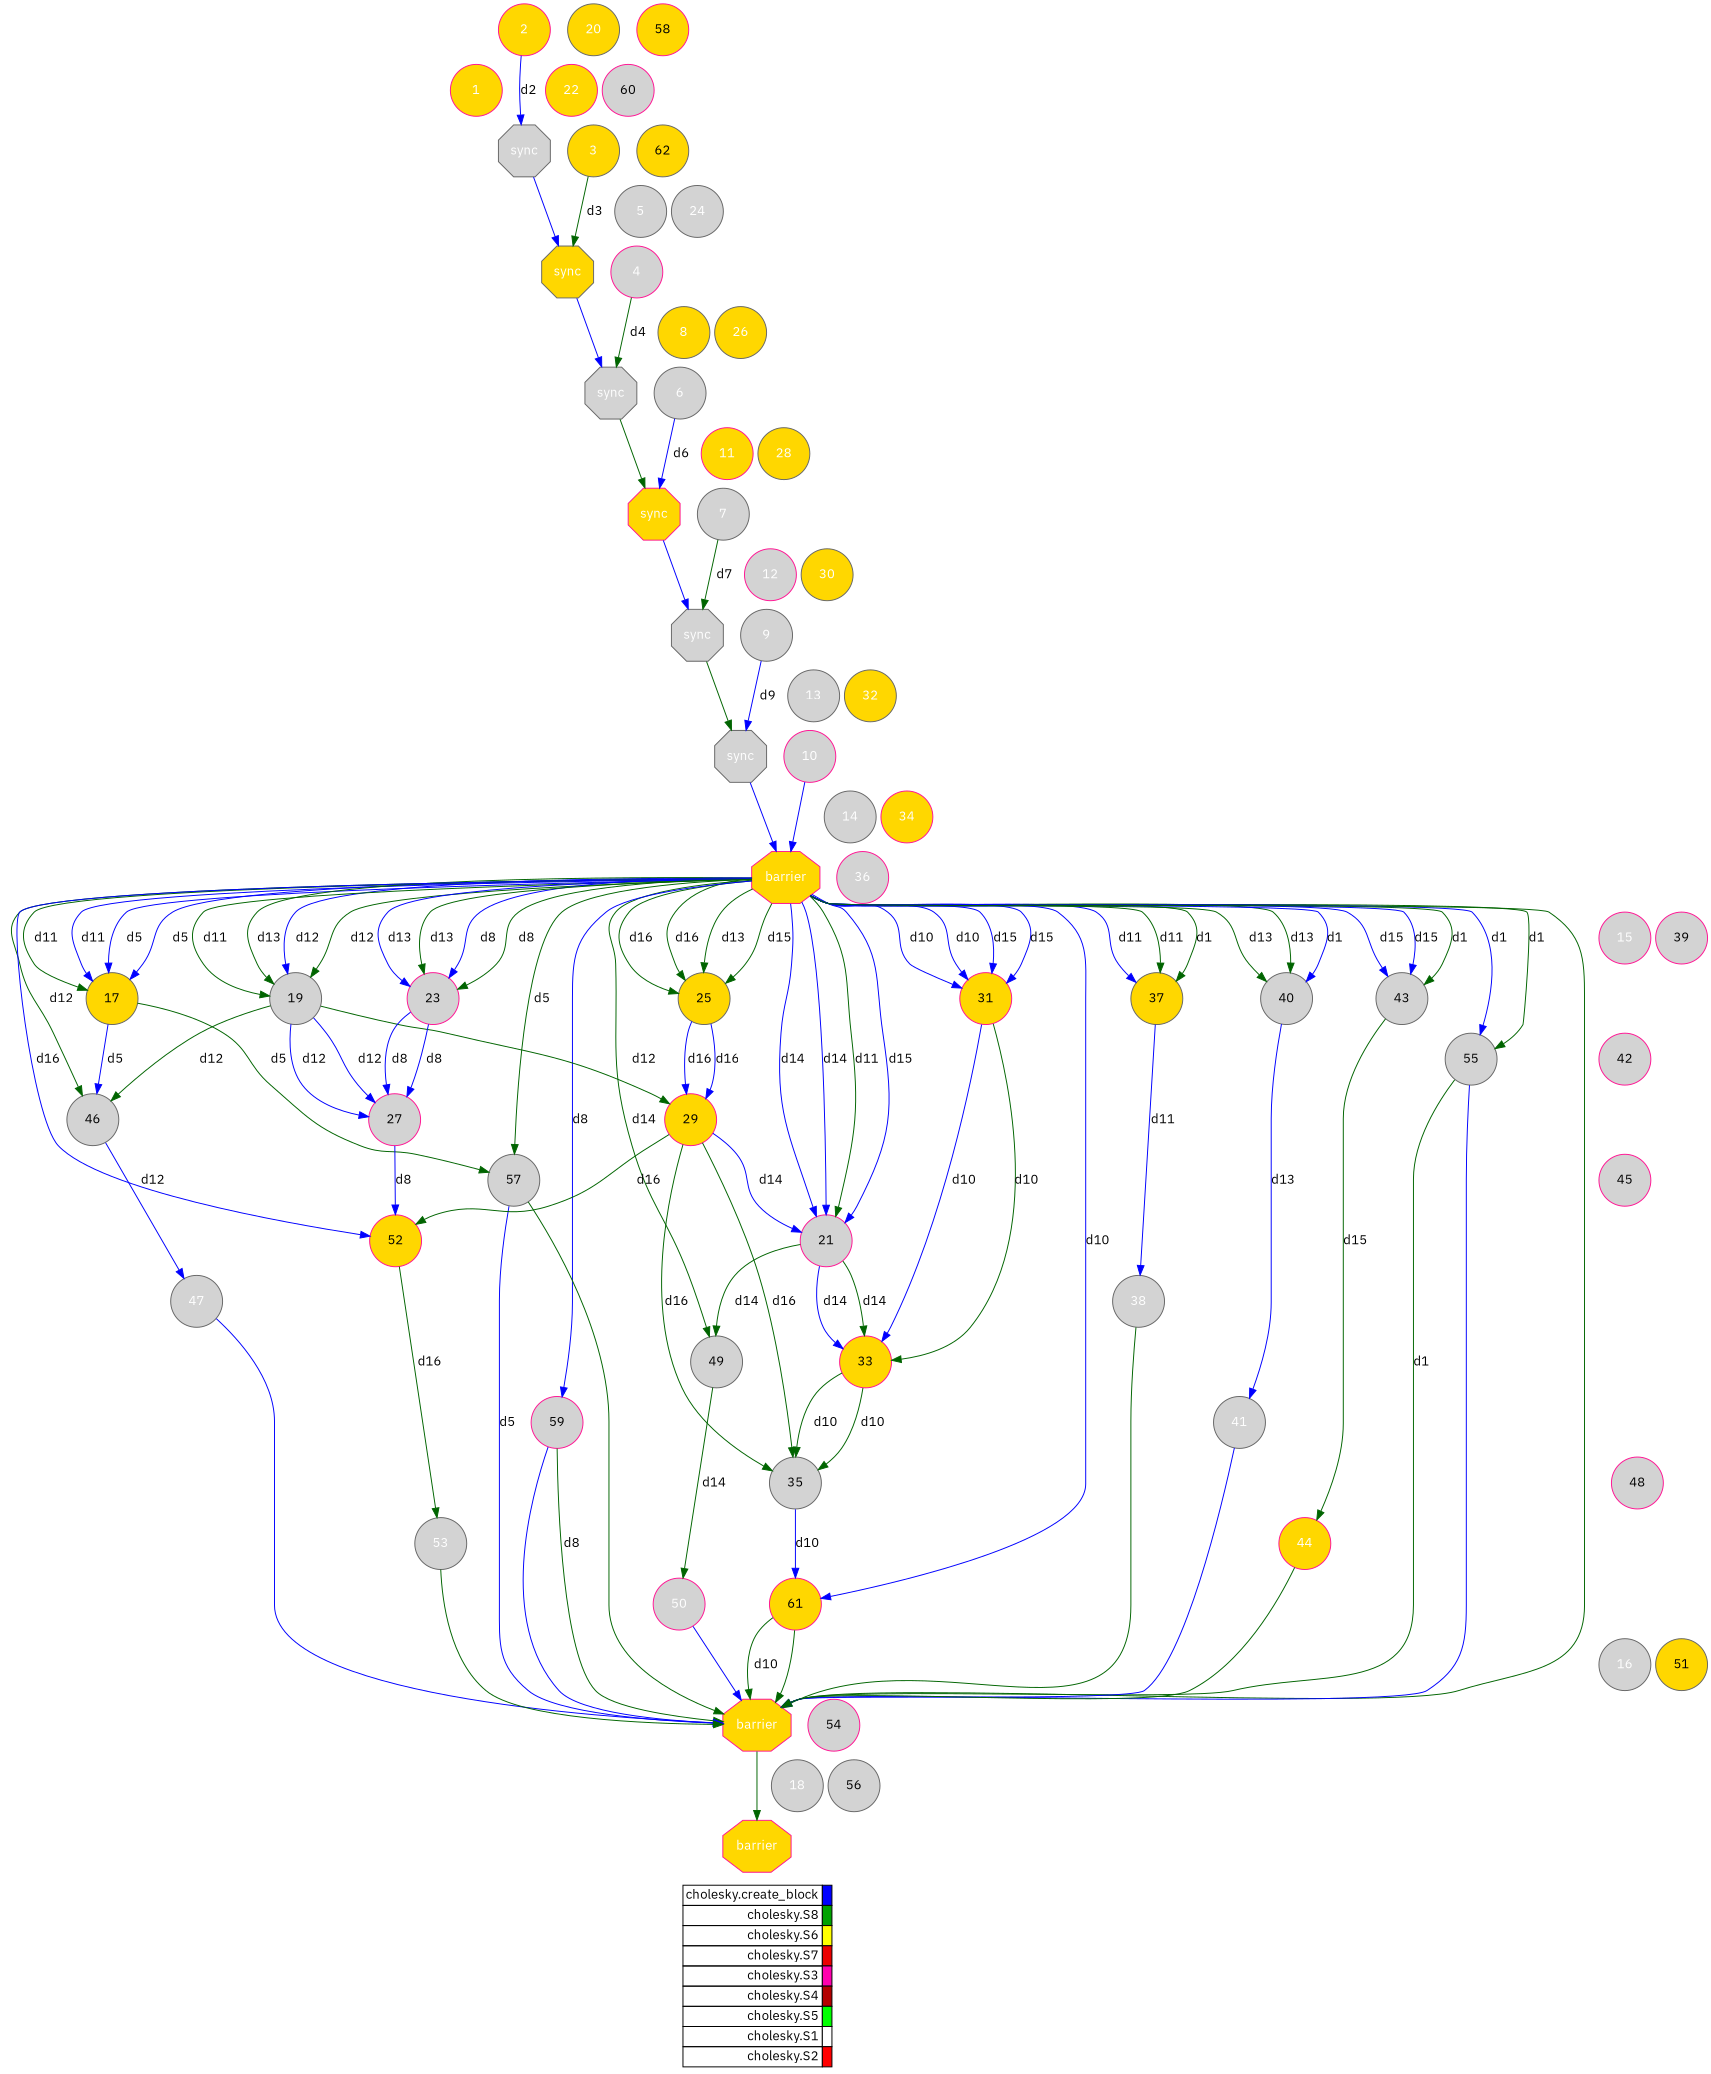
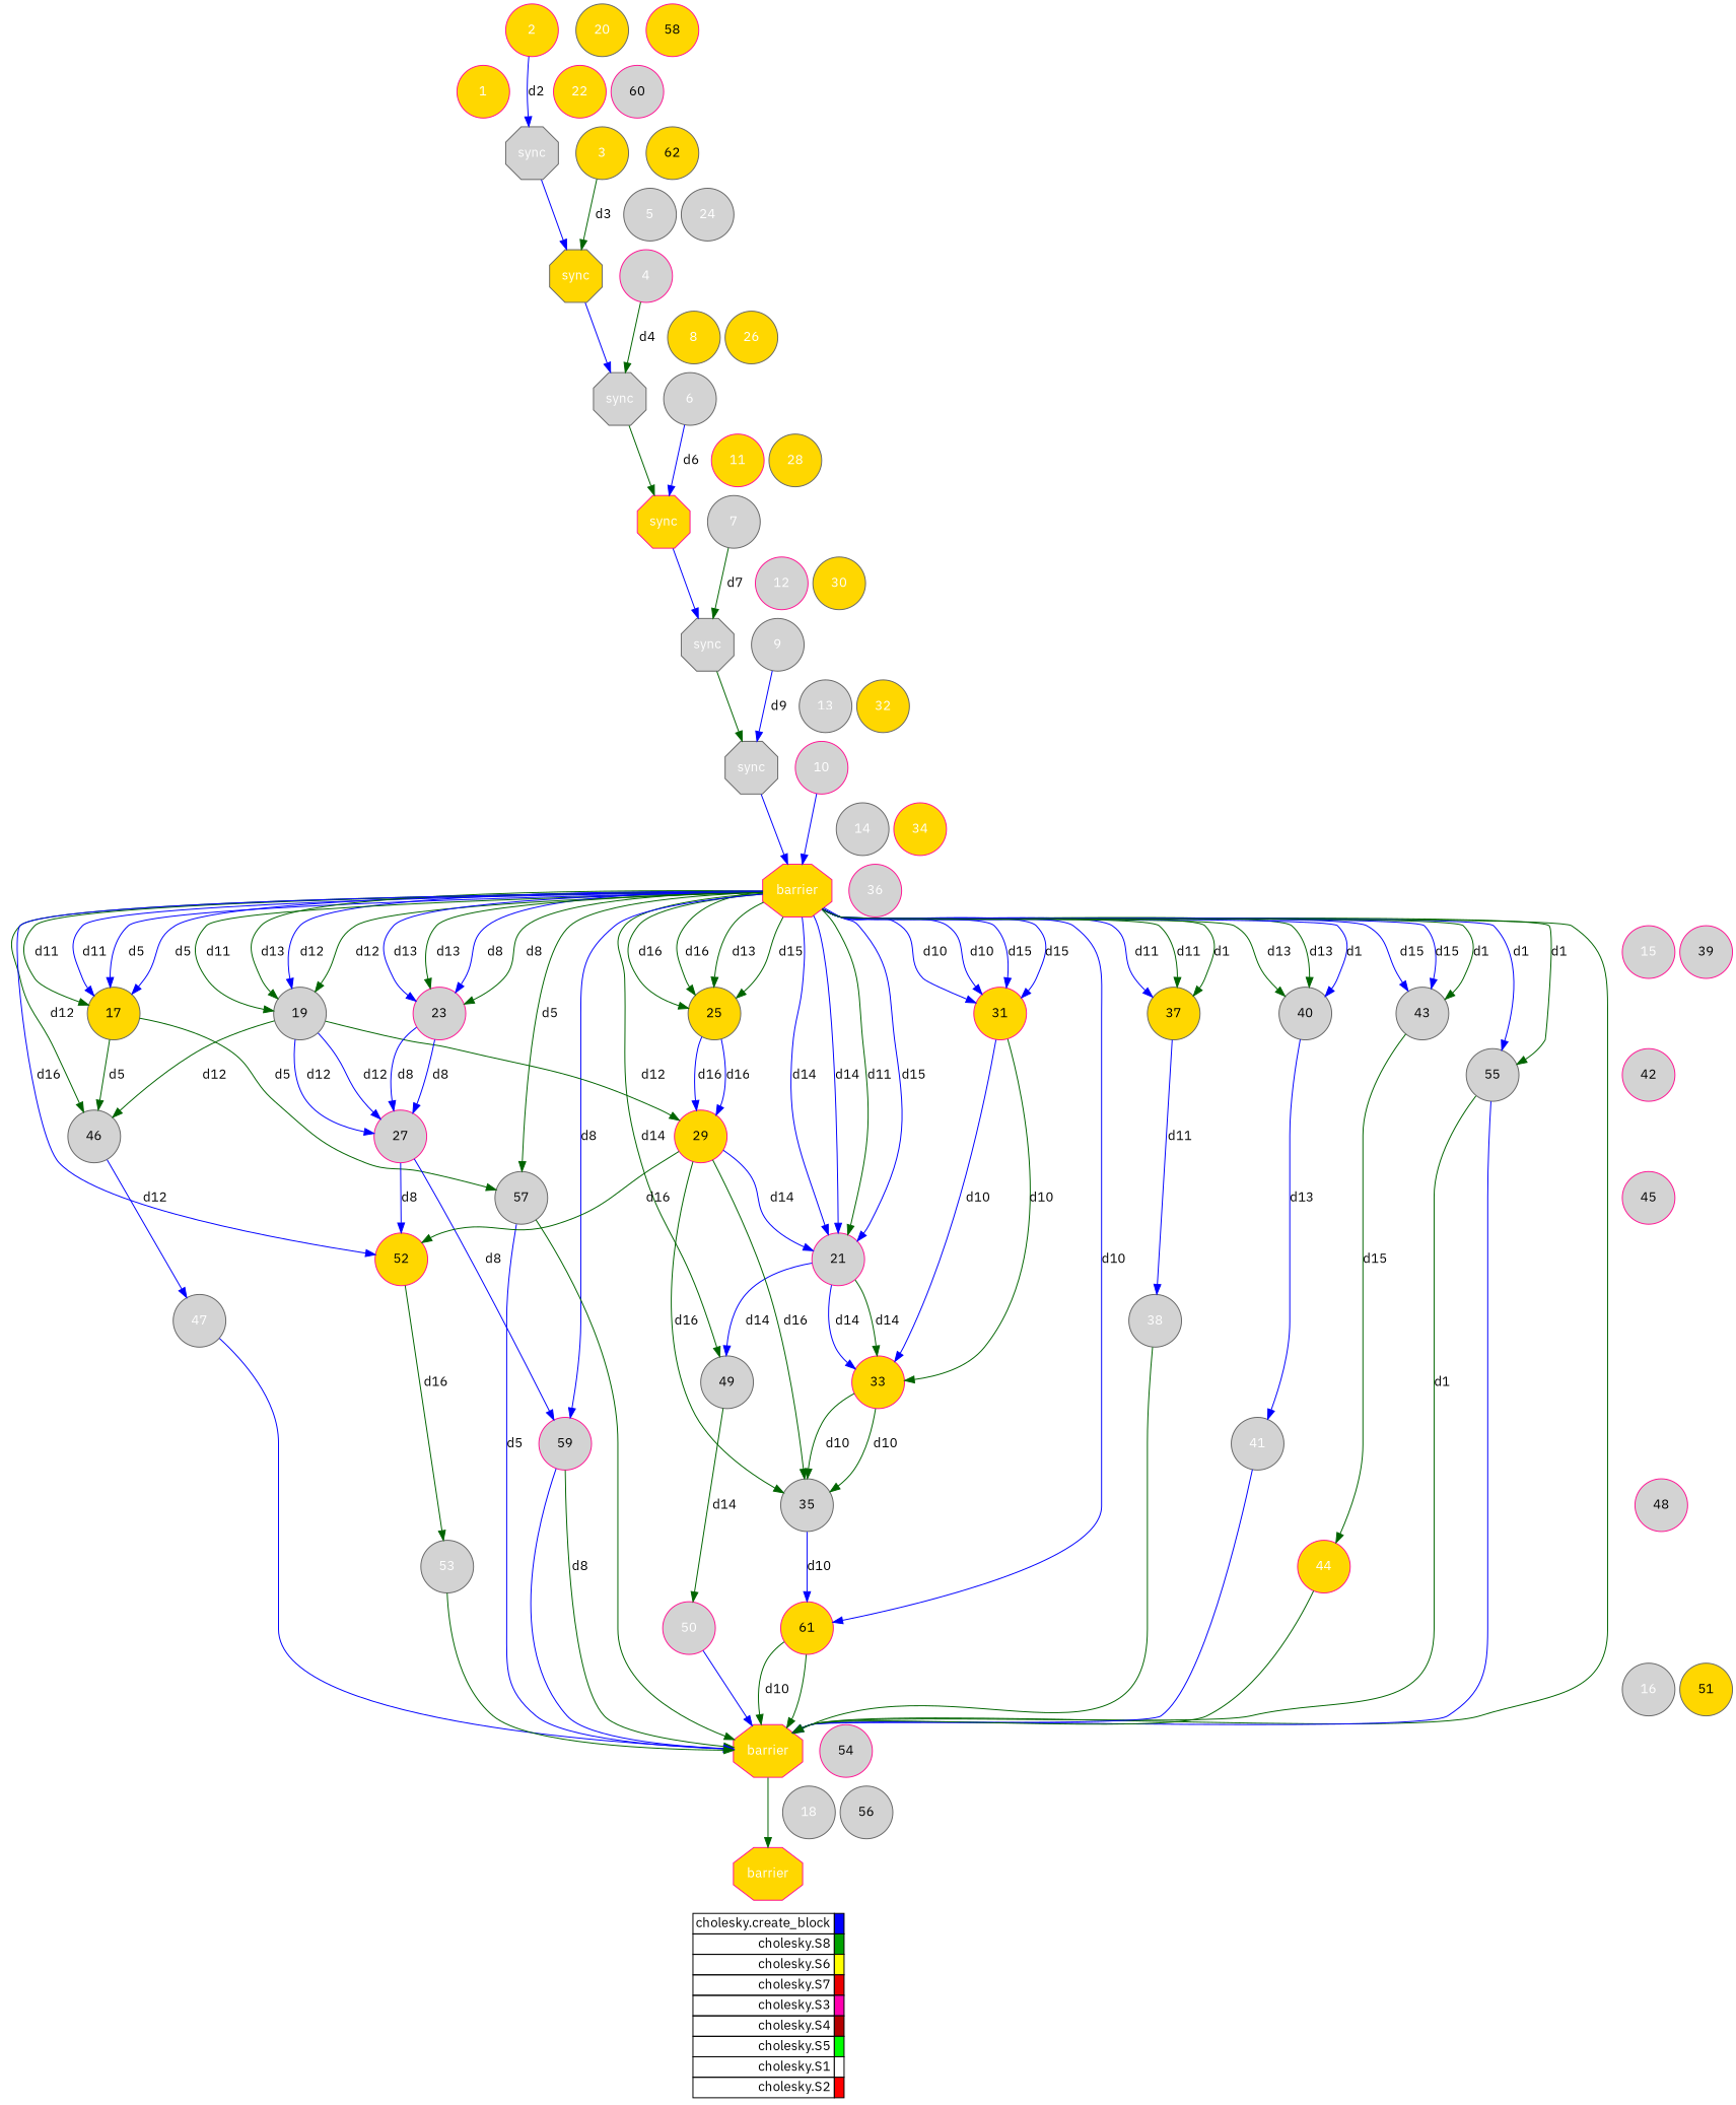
  digraph {
    fontname="IBM Plex Sans"
    labeljust=l
    rankdir=TB
    node [color=gray40 fillcolor=lightgrey fontcolor="#ffffff" fontname="IBM Plex Sans" shape=circle style=filled]
    edge [color=blue fontname="IBM Plex Sans"]
    1 [color=deeppink fillcolor=gold height=0.75]
    2 [color=deeppink fillcolor=gold height=0.75]
    n3 [fontcolor="#FFFFFF" height=0.75 label=sync shape=octagon]
    n4 [fillcolor=gold fontcolor="#FFFFFF" height=0.75 label=sync shape=octagon]
    3 [fillcolor=gold height=0.75]
    n6 [fontcolor="#FFFFFF" height=0.75 label=sync shape=octagon]
    4 [color=deeppink height=0.75]
    n8 [color=deeppink fillcolor=gold fontcolor="#FFFFFF" height=0.75 label=sync shape=octagon]
    5 [height=0.75]
    6 [height=0.75]
    n11 [fontcolor="#FFFFFF" height=0.75 label=sync shape=octagon]
    7 [height=0.75]
    n13 [fontcolor="#FFFFFF" height=0.75 label=sync shape=octagon]
    8 [fillcolor=gold height=0.75]
    9 [height=0.75]
    n16 [color=deeppink fillcolor=gold fontcolor="#FFFFFF" height=0.75 label=barrier shape=octagon]
    10 [color=deeppink height=0.75]
    17 [fillcolor=gold fontcolor="#000000" height=0.75]
    19 [fontcolor="#000000" height=0.75]
    21 [color=deeppink fontcolor="#000000" height=0.75]
    23 [color=deeppink fontcolor="#000000" height=0.75]
    25 [fillcolor=gold fontcolor="#000000" height=0.75]
    31 [color=deeppink fillcolor=gold fontcolor="#000000" height=0.75]
    37 [fillcolor=gold fontcolor="#000000" height=0.75]
    40 [fontcolor="#000000" height=0.75]
    43 [fontcolor="#000000" height=0.75]
    46 [fontcolor="#000000" height=0.75]
    49 [fontcolor="#000000" height=0.75]
    52 [color=deeppink fillcolor=gold fontcolor="#000000" height=0.75]
    55 [fontcolor="#000000" height=0.75]
    57 [fontcolor="#000000" height=0.75]
    59 [color=deeppink fontcolor="#000000" height=0.75]
    61 [color=deeppink fillcolor=gold fontcolor="#000000" height=0.75]
    n34 [color=deeppink fillcolor=gold fontcolor="#FFFFFF" height=0.75 label=barrier shape=octagon]
    11 [color=deeppink fillcolor=gold height=0.75]
    12 [color=deeppink height=0.75]
    13 [height=0.75]
    14 [height=0.75]
    15 [color=deeppink height=0.75]
    16 [height=0.75]
    18 [height=0.75]
    27 [color=deeppink fontcolor="#000000" height=0.75]
    29 [color=deeppink fillcolor=gold fontcolor="#000000" height=0.75]
    20 [fillcolor=gold height=0.75]
    33 [color=deeppink fillcolor=gold fontcolor="#000000" height=0.75]
    22 [color=deeppink fillcolor=gold height=0.75]
    24 [height=0.75]
    26 [fillcolor=gold height=0.75]
    28 [fillcolor=gold height=0.75]
    35 [fontcolor="#000000" height=0.75]
    30 [fillcolor=gold height=0.75]
    32 [fillcolor=gold height=0.75]
    34 [color=deeppink fillcolor=gold height=0.75]
    36 [color=deeppink height=0.75]
    38 [height=0.75]
    39 [color=deeppink fontcolor="#000000" height=0.75]
    41 [height=0.75]
    42 [color=deeppink fontcolor="#000000" height=0.75]
    44 [color=deeppink fillcolor=gold height=0.75]
    45 [color=deeppink fontcolor="#000000" height=0.75]
    47 [height=0.75]
    48 [color=deeppink fontcolor="#000000" height=0.75]
    50 [color=deeppink height=0.75]
    51 [fillcolor=gold fontcolor="#000000" height=0.75]
    53 [height=0.75]
    54 [color=deeppink fontcolor="#000000" height=0.75]
    56 [fontcolor="#000000" height=0.75]
    58 [color=deeppink fillcolor=gold fontcolor="#000000" height=0.75]
    60 [color=deeppink fontcolor="#000000" height=0.75]
    62 [fillcolor=gold fontcolor="#000000" height=0.75]
    n71 [color=deeppink fillcolor=gold fontcolor="#FFFFFF" height=0.75 label=barrier shape=octagon]
    n72 [height=0.75 label=<       <table border="0" cellpadding="2" cellspacing="0" cellborder="1"> <tr> <td align="right">cholesky.create_block</td> <td bgcolor="#0000ff">&nbsp;</td> </tr> <tr> <td align="right">cholesky.S8</td> <td bgcolor="#00a200">&nbsp;</td> </tr> <tr> <td align="right">cholesky.S6</td> <td bgcolor="#ffff00">&nbsp;</td> </tr> <tr> <td align="right">cholesky.S7</td> <td bgcolor="#eb0000">&nbsp;</td> </tr> <tr> <td align="right">cholesky.S3</td> <td bgcolor="#ff00ae">&nbsp;</td> </tr> <tr> <td align="right">cholesky.S4</td> <td bgcolor="#b30000">&nbsp;</td> </tr> <tr> <td align="right">cholesky.S5</td> <td bgcolor="#00ff00">&nbsp;</td> </tr> <tr> <td align="right">cholesky.S1</td> <td bgcolor="#ffffff">&nbsp;</td> </tr> <tr> <td align="right">cholesky.S2</td> <td bgcolor="#ff0000">&nbsp;</td> </tr>       </table>     > shape=plaintext color="" fillcolor="" fontcolor="" style=""]
    subgraph sub_1 {
      ranksep=0.20
      1
      2
      n3
      n4
      3
      n6
      4
      n8
      5
      6
      n11
      7
      n13
      8
      9
      n16
      10
      17
      19
      21
      23
      25
      31
      37
      40
      43
      46
      49
      52
      55
      57
      59
      61
      n34
      11
      12
      13
      14
      15
      16
      18
      27
      29
      20
      33
      22
      24
      26
      28
      35
      30
      32
      34
      36
      38
      39
      41
      42
      44
      45
      47
      48
      50
      51
      53
      54
      56
      58
      60
      62
      n71
    }
    subgraph sub_2 {
      label=Legend
      rank=sink
      ranksep=0.20
      n72
    }
    2 -> n3 [label=d2]
    n3 -> n4
    n4 -> n6
    3 -> n4 [color=darkgreen label=d3]
    n6 -> n8 [color=darkgreen]
    4 -> n6 [color=darkgreen label=d4]
    n8 -> n11
    6 -> n8 [label=d6]
    n11 -> n13 [color=darkgreen]
    7 -> n11 [color=darkgreen label=d7]
    n13 -> n16
    9 -> n13 [label=d9]
    n16 -> 17 [label=d5]
    n16 -> 17 [label=d5]
    n16 -> 17 [color=darkgreen label=d11]
    n16 -> 17 [label=d11]
    n16 -> 19 [label=d12]
    n16 -> 19 [color=darkgreen label=d12]
    n16 -> 19 [color=darkgreen label=d11]
    n16 -> 19 [color=darkgreen label=d13]
    n16 -> 21 [label=d14]
    n16 -> 21 [label=d14]
    n16 -> 21 [color=darkgreen label=d11]
    n16 -> 21 [label=d15]
    n16 -> 23 [label=d8]
    n16 -> 23 [color=darkgreen label=d8]
    n16 -> 23 [label=d13]
    n16 -> 23 [color=darkgreen label=d13]
    n16 -> 25 [color=darkgreen label=d16]
    n16 -> 25 [color=darkgreen label=d16]
    n16 -> 25 [color=darkgreen label=d13]
    n16 -> 25 [color=darkgreen label=d15]
    n16 -> 31 [label=d10]
    n16 -> 31 [label=d10]
    n16 -> 31 [label=d15]
    n16 -> 31 [label=d15]
    n16 -> 37 [label=d11]
    n16 -> 37 [color=darkgreen label=d11]
    n16 -> 37 [color=darkgreen label=d1]
    n16 -> 40 [color=darkgreen label=d13]
    n16 -> 40 [color=darkgreen label=d13]
    n16 -> 40 [label=d1]
    n16 -> 43 [label=d15]
    n16 -> 43 [label=d15]
    n16 -> 43 [color=darkgreen label=d1]
    n16 -> 46 [color=darkgreen label=d12]
    n16 -> 49 [color=darkgreen label=d14]
    n16 -> 52 [label=d16]
    n16 -> 55 [color=darkgreen label=d1]
    n16 -> 55 [label=d1]
    n16 -> 57 [color=darkgreen label=d5]
    n16 -> 59 [label=d8]
    n16 -> 61 [label=d10]
    n16 -> n34 [color=darkgreen]
    10 -> n16
-   17 -> 46 [label=d5]
+   17 -> 46 [color=darkgreen label=d5]
    17 -> 57 [color=darkgreen label=d5]
    19 -> 46 [color=darkgreen label=d12]
    19 -> 27 [label=d12]
    19 -> 27 [label=d12]
    19 -> 29 [color=darkgreen label=d12]
-   21 -> 49 [color=darkgreen label=d14]
+   21 -> 49 [label=d14]
    21 -> 33 [color=darkgreen label=d14]
    21 -> 33 [label=d14]
    23 -> 27 [label=d8]
    23 -> 27 [label=d8]
    25 -> 29 [label=d16]
    25 -> 29 [label=d16]
    31 -> 33 [color=darkgreen label=d10]
    31 -> 33 [label=d10]
    37 -> 38 [label=d11]
    40 -> 41 [label=d13]
    43 -> 44 [color=darkgreen label=d15]
    46 -> 47 [label=d12]
    49 -> 50 [color=darkgreen label=d14]
    52 -> 53 [color=darkgreen label=d16]
    55 -> n34
    55 -> n34 [color=darkgreen label=d1]
    57 -> n34 [color=darkgreen]
    57 -> n34 [label=d5]
    59 -> n34
    59 -> n34 [color=darkgreen label=d8]
    61 -> n34 [color=darkgreen]
    61 -> n34 [color=darkgreen label=d10]
    n34 -> n71 [color=darkgreen]
    27 -> 52 [label=d8]
+   27 -> 59 [label=d8]
    29 -> 21 [label=d14]
    29 -> 52 [color=darkgreen label=d16]
    29 -> 35 [color=darkgreen label=d16]
    29 -> 35 [color=darkgreen label=d16]
    33 -> 35 [color=darkgreen label=d10]
    33 -> 35 [color=darkgreen label=d10]
    35 -> 61 [label=d10]
    38 -> n34 [color=darkgreen]
    41 -> n34
    44 -> n34 [color=darkgreen]
    47 -> n34
    50 -> n34
    53 -> n34 [color=darkgreen]
  }
